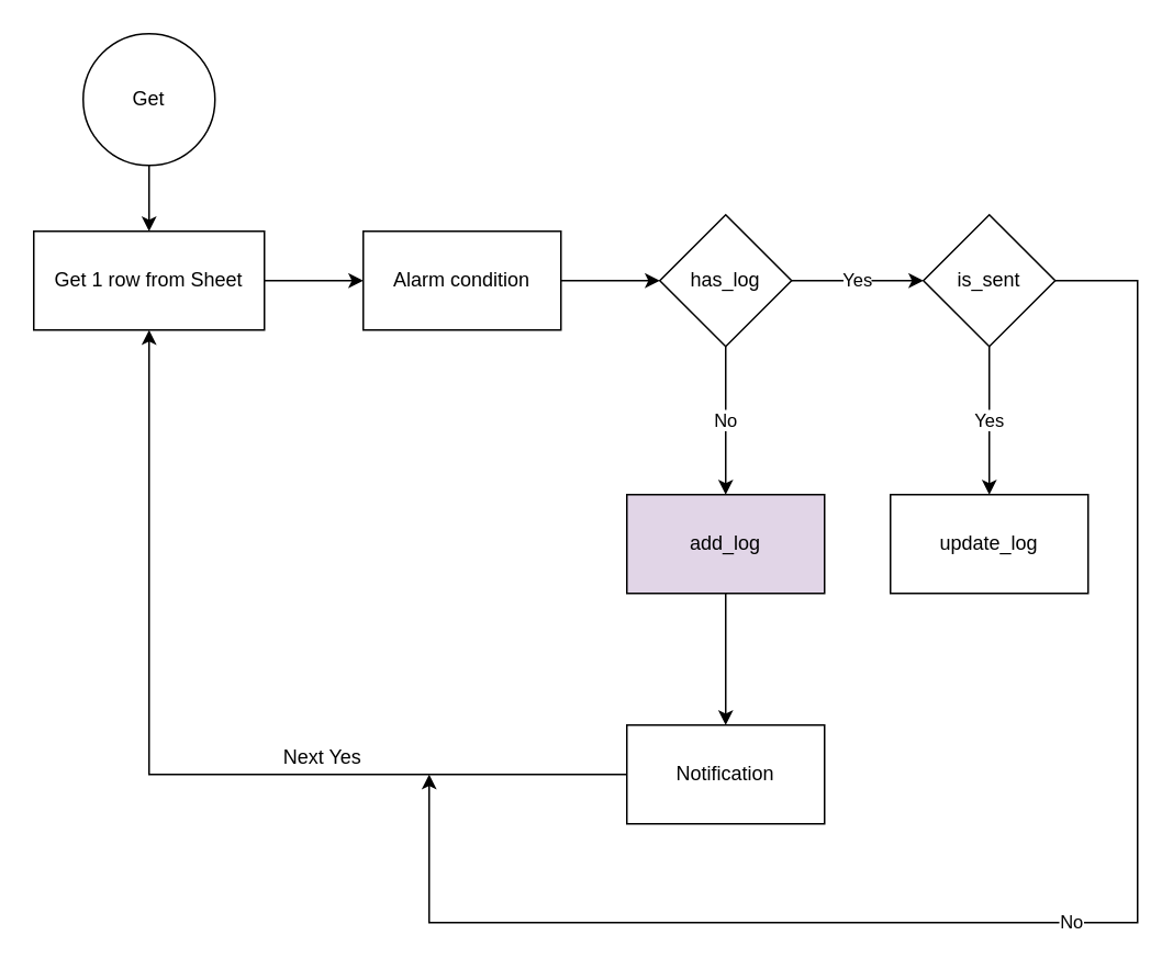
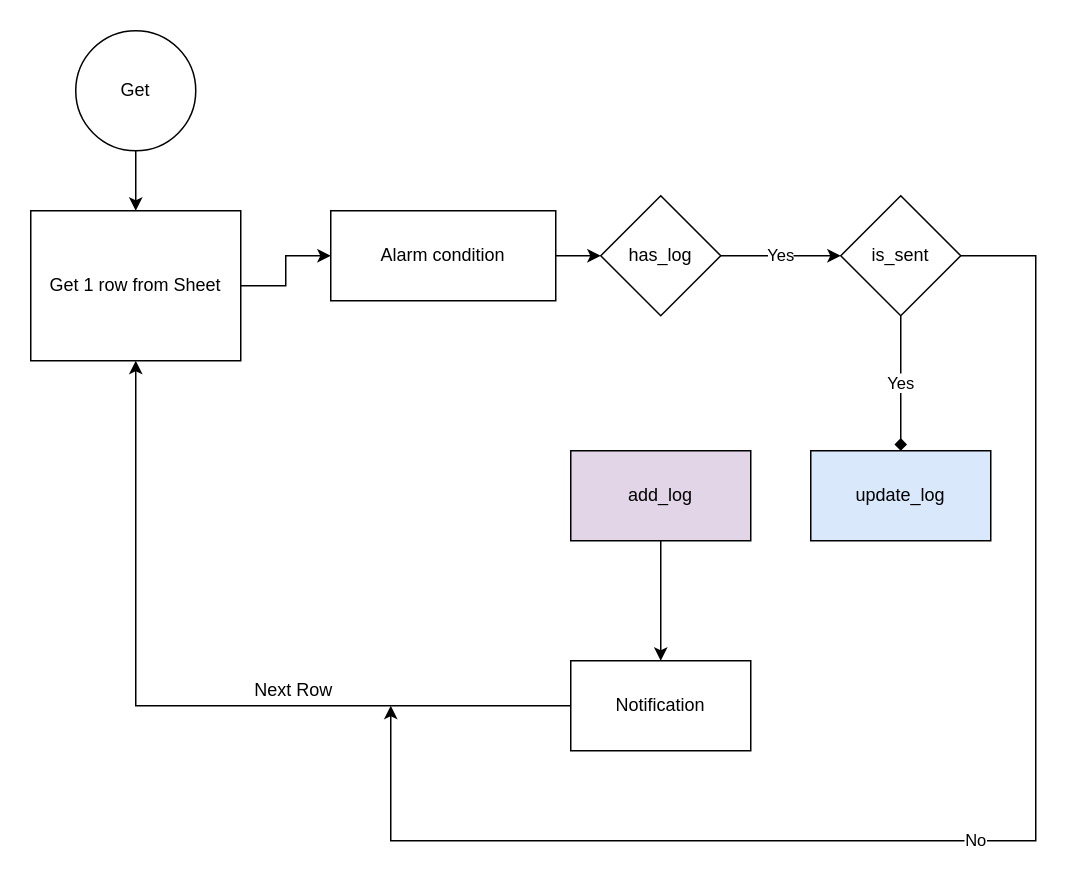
  <mxCell id="0" />
  <mxCell id="1" parent="0" />
  <mxCell id="2" style="edgeStyle=orthogonalEdgeStyle;rounded=0;orthogonalLoop=1;jettySize=auto;html=1;entryX=0.5;entryY=0;entryDx=0;entryDy=0;" edge="1" parent="1" source="3" target="5"><mxGeometry relative="1" as="geometry" /></mxCell>
  <mxCell id="3" value="Get" style="ellipse;whiteSpace=wrap;html=1;aspect=fixed;" vertex="1" parent="1"><mxGeometry x="50" y="20" width="80" height="80" as="geometry" /></mxCell>
  <mxCell id="4" style="edgeStyle=orthogonalEdgeStyle;rounded=0;orthogonalLoop=1;jettySize=auto;html=1;entryX=0;entryY=0.5;entryDx=0;entryDy=0;" edge="1" parent="1" source="5" target="7"><mxGeometry relative="1" as="geometry" /></mxCell>
- <mxCell id="5" value="Get 1 row from Sheet" style="rounded=0;whiteSpace=wrap;html=1;" vertex="1" parent="1"><mxGeometry x="20" y="140" width="140" height="60" as="geometry" /></mxCell>
+ <mxCell id="5" value="Get 1 row from Sheet" style="rounded=0;whiteSpace=wrap;html=1;" vertex="1" parent="1"><mxGeometry x="20" y="140" width="140" height="100" as="geometry" /></mxCell>
  <mxCell id="6" style="edgeStyle=orthogonalEdgeStyle;rounded=0;orthogonalLoop=1;jettySize=auto;html=1;entryX=0;entryY=0.5;entryDx=0;entryDy=0;" edge="1" parent="1" source="7" target="10"><mxGeometry relative="1" as="geometry" /></mxCell>
- <mxCell id="7" value="Alarm condition" style="rounded=0;whiteSpace=wrap;html=1;" vertex="1" parent="1"><mxGeometry x="220" y="140" width="120" height="60" as="geometry" /></mxCell>
- <mxCell id="8" value="No" style="edgeStyle=orthogonalEdgeStyle;rounded=0;orthogonalLoop=1;jettySize=auto;html=1;" edge="1" parent="1" source="10" target="12"><mxGeometry relative="1" as="geometry" /></mxCell>
+ <mxCell id="7" value="Alarm condition" style="rounded=0;whiteSpace=wrap;html=1;" vertex="1" parent="1"><mxGeometry x="220" y="140" width="150" height="60" as="geometry" /></mxCell>
  <mxCell id="9" value="Yes" style="edgeStyle=orthogonalEdgeStyle;rounded=0;orthogonalLoop=1;jettySize=auto;html=1;" edge="1" parent="1" source="10" target="17"><mxGeometry relative="1" as="geometry" /></mxCell>
  <mxCell id="10" value="has_log" style="rhombus;whiteSpace=wrap;html=1;" vertex="1" parent="1"><mxGeometry x="400" y="130" width="80" height="80" as="geometry" /></mxCell>
  <mxCell id="11" value="" style="edgeStyle=orthogonalEdgeStyle;rounded=0;orthogonalLoop=1;jettySize=auto;html=1;" edge="1" parent="1" source="12" target="14"><mxGeometry relative="1" as="geometry" /></mxCell>
  <mxCell id="12" value="add_log" style="whiteSpace=wrap;html=1;fillColor=#e1d5e7;" vertex="1" parent="1"><mxGeometry x="380" y="300" width="120" height="60" as="geometry" /></mxCell>
  <mxCell id="13" style="edgeStyle=orthogonalEdgeStyle;rounded=0;orthogonalLoop=1;jettySize=auto;html=1;entryX=0.5;entryY=1;entryDx=0;entryDy=0;" edge="1" parent="1" source="14" target="5"><mxGeometry relative="1" as="geometry" /></mxCell>
  <mxCell id="14" value="Notification" style="whiteSpace=wrap;html=1;" vertex="1" parent="1"><mxGeometry x="380" y="440" width="120" height="60" as="geometry" /></mxCell>
- <mxCell id="15" value="Yes" style="edgeStyle=orthogonalEdgeStyle;rounded=0;orthogonalLoop=1;jettySize=auto;html=1;" edge="1" parent="1" source="17" target="19"><mxGeometry relative="1" as="geometry" /></mxCell>
+ <mxCell id="15" value="Yes" style="edgeStyle=orthogonalEdgeStyle;rounded=0;orthogonalLoop=1;jettySize=auto;html=1;endArrow=diamond;" edge="1" parent="1" source="17" target="19"><mxGeometry relative="1" as="geometry" /></mxCell>
  <mxCell id="16" value="No" style="edgeStyle=orthogonalEdgeStyle;rounded=0;orthogonalLoop=1;jettySize=auto;html=1;exitX=1;exitY=0.5;exitDx=0;exitDy=0;" edge="1" parent="1" source="17"><mxGeometry relative="1" as="geometry"><mxPoint x="260" y="470" as="targetPoint" /><Array as="points"><mxPoint x="690" y="170" /><mxPoint x="690" y="560" /><mxPoint x="260" y="560" /></Array></mxGeometry></mxCell>
  <mxCell id="17" value="is_sent" style="rhombus;whiteSpace=wrap;html=1;" vertex="1" parent="1"><mxGeometry x="560" y="130" width="80" height="80" as="geometry" /></mxCell>
- <mxCell id="18" value="Next Yes" style="text;html=1;align=center;verticalAlign=middle;resizable=0;points=[];autosize=1;strokeColor=none;fillColor=none;" vertex="1" parent="1"><mxGeometry x="160" y="450" width="70" height="20" as="geometry" /></mxCell>
- <mxCell id="19" value="update_log" style="whiteSpace=wrap;html=1;" vertex="1" parent="1"><mxGeometry x="540" y="300" width="120" height="60" as="geometry" /></mxCell>
+ <mxCell id="18" value="Next Row" style="text;html=1;align=center;verticalAlign=middle;resizable=0;points=[];autosize=1;strokeColor=none;fillColor=none;" vertex="1" parent="1"><mxGeometry x="160" y="450" width="70" height="20" as="geometry" /></mxCell>
+ <mxCell id="19" value="update_log" style="whiteSpace=wrap;html=1;fillColor=#dae8fc;" vertex="1" parent="1"><mxGeometry x="540" y="300" width="120" height="60" as="geometry" /></mxCell>
